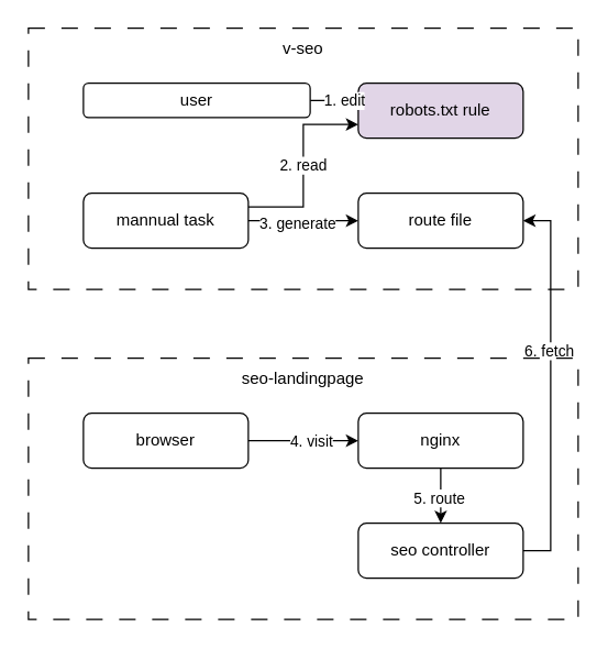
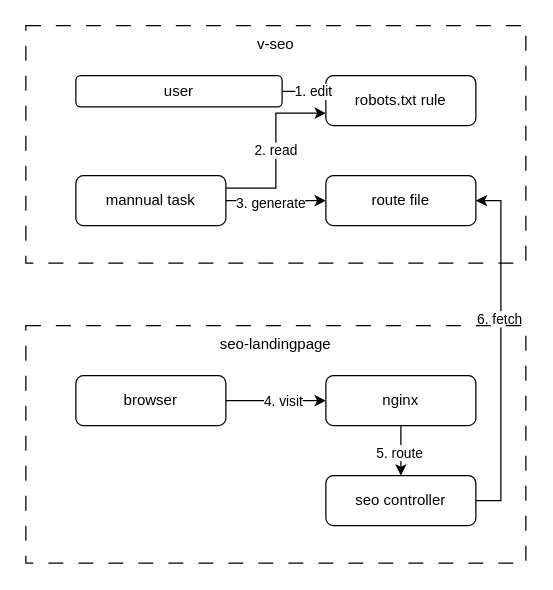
  <mxCell id="0" />
  <mxCell id="1" parent="0" />
  <mxCell id="2" style="edgeStyle=orthogonalEdgeStyle;rounded=0;orthogonalLoop=1;jettySize=auto;html=1;exitX=1;exitY=0.25;exitDx=0;exitDy=0;entryX=0;entryY=0.75;entryDx=0;entryDy=0;" edge="1" parent="1" source="6" target="7"><mxGeometry relative="1" as="geometry" /></mxCell>
  <mxCell id="3" value="2. read" style="edgeLabel;html=1;align=center;verticalAlign=middle;resizable=0;points=[];" vertex="1" connectable="0" parent="2"><mxGeometry x="0.014" y="1" relative="1" as="geometry"><mxPoint as="offset" /></mxGeometry></mxCell>
  <mxCell id="4" style="edgeStyle=orthogonalEdgeStyle;rounded=0;orthogonalLoop=1;jettySize=auto;html=1;exitX=1;exitY=0.5;exitDx=0;exitDy=0;entryX=0;entryY=0.5;entryDx=0;entryDy=0;" edge="1" parent="1" source="6" target="8"><mxGeometry relative="1" as="geometry" /></mxCell>
  <mxCell id="5" value="3. generate" style="edgeLabel;html=1;align=center;verticalAlign=middle;resizable=0;points=[];" vertex="1" connectable="0" parent="4"><mxGeometry x="-0.125" y="-1" relative="1" as="geometry"><mxPoint as="offset" /></mxGeometry></mxCell>
  <mxCell id="6" value="mannual task" style="rounded=1;whiteSpace=wrap;html=1;" vertex="1" parent="1"><mxGeometry x="60" y="140" width="120" height="40" as="geometry" /></mxCell>
- <mxCell id="7" value="robots.txt rule" style="rounded=1;whiteSpace=wrap;html=1;fillColor=#e1d5e7;" vertex="1" parent="1"><mxGeometry x="260" y="60" width="120" height="40" as="geometry" /></mxCell>
+ <mxCell id="7" value="robots.txt rule" style="rounded=1;whiteSpace=wrap;html=1;" vertex="1" parent="1"><mxGeometry x="260" y="60" width="120" height="40" as="geometry" /></mxCell>
  <mxCell id="8" value="route file" style="rounded=1;whiteSpace=wrap;html=1;" vertex="1" parent="1"><mxGeometry x="260" y="140" width="120" height="40" as="geometry" /></mxCell>
  <mxCell id="9" style="edgeStyle=orthogonalEdgeStyle;rounded=0;orthogonalLoop=1;jettySize=auto;html=1;exitX=1;exitY=0.5;exitDx=0;exitDy=0;entryX=0;entryY=0.5;entryDx=0;entryDy=0;" edge="1" parent="1" source="11" target="7"><mxGeometry relative="1" as="geometry" /></mxCell>
  <mxCell id="10" value="1. edit" style="edgeLabel;html=1;align=center;verticalAlign=middle;resizable=0;points=[];" vertex="1" connectable="0" parent="9"><mxGeometry x="-0.125" y="4" relative="1" as="geometry"><mxPoint x="5" y="4" as="offset" /></mxGeometry></mxCell>
  <mxCell id="11" value="user" style="rounded=1;whiteSpace=wrap;html=1;" vertex="1" parent="1"><mxGeometry x="60" y="60" width="165" height="25" as="geometry" /></mxCell>
  <mxCell id="12" style="edgeStyle=orthogonalEdgeStyle;rounded=0;orthogonalLoop=1;jettySize=auto;html=1;exitX=1;exitY=0.5;exitDx=0;exitDy=0;entryX=0;entryY=0.5;entryDx=0;entryDy=0;" edge="1" parent="1" source="14" target="17"><mxGeometry relative="1" as="geometry" /></mxCell>
  <mxCell id="13" value="4. visit" style="edgeLabel;html=1;align=center;verticalAlign=middle;resizable=0;points=[];" vertex="1" connectable="0" parent="12"><mxGeometry x="0.125" relative="1" as="geometry"><mxPoint as="offset" /></mxGeometry></mxCell>
  <mxCell id="14" value="browser" style="rounded=1;whiteSpace=wrap;html=1;" vertex="1" parent="1"><mxGeometry x="60" y="300" width="120" height="40" as="geometry" /></mxCell>
  <mxCell id="15" style="edgeStyle=orthogonalEdgeStyle;rounded=0;orthogonalLoop=1;jettySize=auto;html=1;exitX=0.5;exitY=1;exitDx=0;exitDy=0;entryX=0.5;entryY=0;entryDx=0;entryDy=0;" edge="1" parent="1" source="17" target="20"><mxGeometry relative="1" as="geometry" /></mxCell>
  <mxCell id="16" value="5. route" style="edgeLabel;html=1;align=center;verticalAlign=middle;resizable=0;points=[];" vertex="1" connectable="0" parent="15"><mxGeometry x="0.05" y="-2" relative="1" as="geometry"><mxPoint as="offset" /></mxGeometry></mxCell>
  <mxCell id="17" value="nginx" style="rounded=1;whiteSpace=wrap;html=1;" vertex="1" parent="1"><mxGeometry x="260" y="300" width="120" height="40" as="geometry" /></mxCell>
  <mxCell id="18" style="edgeStyle=orthogonalEdgeStyle;rounded=0;orthogonalLoop=1;jettySize=auto;html=1;exitX=1;exitY=0.5;exitDx=0;exitDy=0;entryX=1;entryY=0.5;entryDx=0;entryDy=0;" edge="1" parent="1" source="20" target="8"><mxGeometry relative="1" as="geometry" /></mxCell>
  <mxCell id="19" value="6. fetch" style="edgeLabel;html=1;align=center;verticalAlign=middle;resizable=0;points=[];" vertex="1" connectable="0" parent="18"><mxGeometry x="0.183" y="2" relative="1" as="geometry"><mxPoint as="offset" /></mxGeometry></mxCell>
  <mxCell id="20" value="seo controller" style="rounded=1;whiteSpace=wrap;html=1;" vertex="1" parent="1"><mxGeometry x="260" y="380" width="120" height="40" as="geometry" /></mxCell>
  <mxCell id="21" value="" style="rounded=0;whiteSpace=wrap;html=1;fillColor=none;dashed=1;dashPattern=12 12;" vertex="1" parent="1"><mxGeometry x="20" y="20" width="400" height="190" as="geometry" /></mxCell>
  <mxCell id="22" value="" style="rounded=0;whiteSpace=wrap;html=1;fillColor=none;dashed=1;dashPattern=12 12;" vertex="1" parent="1"><mxGeometry x="20" y="260" width="400" height="190" as="geometry" /></mxCell>
  <mxCell id="23" value="v-seo" style="text;html=1;align=center;verticalAlign=middle;whiteSpace=wrap;rounded=0;" vertex="1" parent="1"><mxGeometry x="190" y="20" width="60" height="30" as="geometry" /></mxCell>
  <mxCell id="24" value="seo-landingpage" style="text;html=1;align=center;verticalAlign=middle;whiteSpace=wrap;rounded=0;" vertex="1" parent="1"><mxGeometry x="170" y="260" width="100" height="30" as="geometry" /></mxCell>
